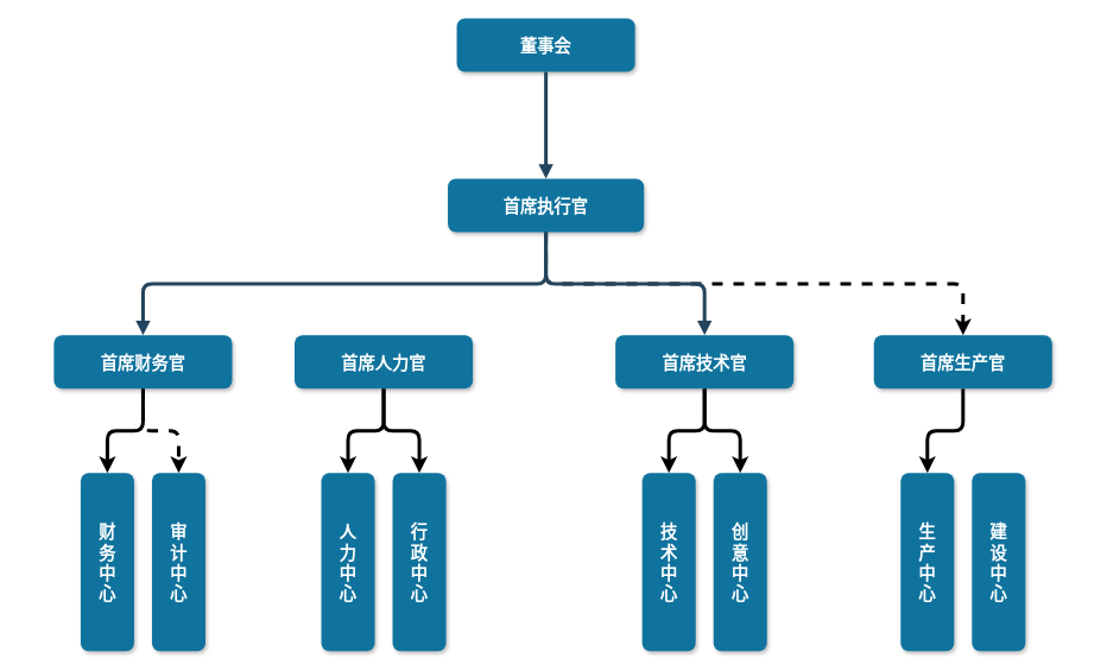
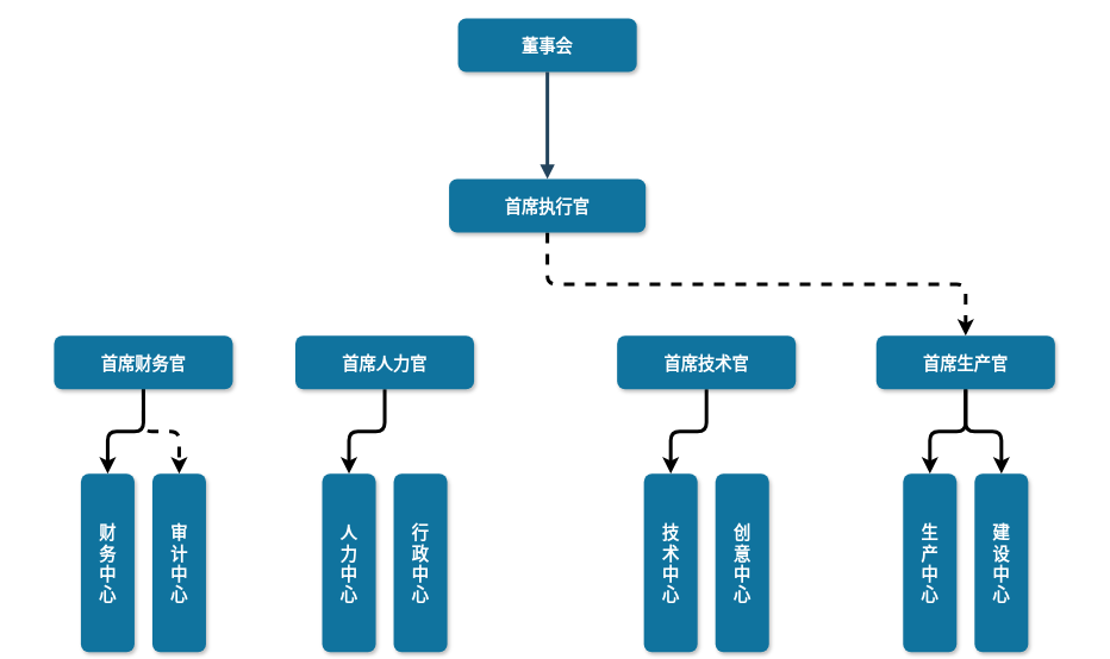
  <mxCell id="0" />
  <mxCell id="1" parent="0" />
  <mxCell id="2" value="董事会" style="rounded=1;fillColor=#10739E;strokeColor=none;shadow=1;gradientColor=none;fontStyle=1;fontColor=#FFFFFF;fontSize=19;" parent="1" vertex="1"><mxGeometry x="512" y="20" width="200" height="60" as="geometry" /></mxCell>
  <mxCell id="3" style="edgeStyle=orthogonalEdgeStyle;rounded=1;orthogonalLoop=1;jettySize=auto;html=1;exitX=0.5;exitY=1;exitDx=0;exitDy=0;entryX=0.5;entryY=0;entryDx=0;entryDy=0;strokeWidth=4;fontSize=19;dashed=1;" edge="1" parent="1" source="4" target="19"><mxGeometry relative="1" as="geometry" /></mxCell>
  <mxCell id="4" value="首席执行官" style="rounded=1;fillColor=#10739E;strokeColor=none;shadow=1;gradientColor=none;fontStyle=1;fontColor=#FFFFFF;fontSize=19;" parent="1" vertex="1"><mxGeometry x="502" y="200" width="220" height="60" as="geometry" /></mxCell>
  <mxCell id="5" style="edgeStyle=orthogonalEdgeStyle;rounded=1;orthogonalLoop=1;jettySize=auto;html=1;exitX=0.5;exitY=1;exitDx=0;exitDy=0;entryX=0;entryY=0.5;entryDx=0;entryDy=0;strokeWidth=4;fontSize=19;" edge="1" parent="1" source="7" target="20"><mxGeometry relative="1" as="geometry" /></mxCell>
  <mxCell id="6" style="edgeStyle=orthogonalEdgeStyle;rounded=1;orthogonalLoop=1;jettySize=auto;html=1;exitX=0.5;exitY=1;exitDx=0;exitDy=0;entryX=0;entryY=0.5;entryDx=0;entryDy=0;strokeWidth=4;fontSize=19;dashed=1;" edge="1" parent="1" source="7" target="21"><mxGeometry relative="1" as="geometry" /></mxCell>
  <mxCell id="7" value="首席财务官" style="rounded=1;fillColor=#10739E;strokeColor=none;shadow=1;gradientColor=none;fontStyle=1;fontColor=#FFFFFF;fontSize=19;" parent="1" vertex="1"><mxGeometry x="60" y="375.5" width="200" height="60" as="geometry" /></mxCell>
  <mxCell id="8" style="edgeStyle=orthogonalEdgeStyle;rounded=1;orthogonalLoop=1;jettySize=auto;html=1;exitX=0.5;exitY=1;exitDx=0;exitDy=0;entryX=0;entryY=0.5;entryDx=0;entryDy=0;strokeWidth=4;fontSize=19;" edge="1" parent="1" source="10" target="22"><mxGeometry relative="1" as="geometry" /></mxCell>
- <mxCell id="9" style="edgeStyle=orthogonalEdgeStyle;rounded=1;orthogonalLoop=1;jettySize=auto;html=1;exitX=0.5;exitY=1;exitDx=0;exitDy=0;entryX=0;entryY=0.5;entryDx=0;entryDy=0;strokeWidth=4;fontSize=19;" edge="1" parent="1" source="10" target="23"><mxGeometry relative="1" as="geometry" /></mxCell>
  <mxCell id="10" value="首席人力官" style="rounded=1;fillColor=#10739E;strokeColor=none;shadow=1;gradientColor=none;fontStyle=1;fontColor=#FFFFFF;fontSize=19;" parent="1" vertex="1"><mxGeometry x="330" y="375.5" width="200" height="60" as="geometry" /></mxCell>
  <mxCell id="11" style="edgeStyle=orthogonalEdgeStyle;rounded=1;orthogonalLoop=1;jettySize=auto;html=1;exitX=0.5;exitY=1;exitDx=0;exitDy=0;entryX=0;entryY=0.5;entryDx=0;entryDy=0;strokeWidth=4;fontSize=19;" edge="1" parent="1" source="13" target="24"><mxGeometry relative="1" as="geometry" /></mxCell>
- <mxCell id="12" style="edgeStyle=orthogonalEdgeStyle;rounded=1;orthogonalLoop=1;jettySize=auto;html=1;exitX=0.5;exitY=1;exitDx=0;exitDy=0;entryX=0;entryY=0.5;entryDx=0;entryDy=0;strokeWidth=4;fontSize=19;" edge="1" parent="1" source="13" target="27"><mxGeometry relative="1" as="geometry" /></mxCell>
  <mxCell id="13" value="首席技术官" style="rounded=1;fillColor=#10739E;strokeColor=none;shadow=1;gradientColor=none;fontStyle=1;fontColor=#FFFFFF;fontSize=19;" parent="1" vertex="1"><mxGeometry x="690" y="375.5" width="200" height="60" as="geometry" /></mxCell>
  <mxCell id="14" value="" style="edgeStyle=elbowEdgeStyle;elbow=vertical;strokeWidth=4;endArrow=block;endFill=1;fontStyle=1;strokeColor=#23445D;fontSize=19;" parent="1" source="2" target="4" edge="1"><mxGeometry x="22" y="165.5" width="100" height="100" as="geometry"><mxPoint x="-138" y="125.5" as="sourcePoint" /><mxPoint x="-38" y="25.5" as="targetPoint" /></mxGeometry></mxCell>
- <mxCell id="15" value="" style="edgeStyle=elbowEdgeStyle;elbow=vertical;strokeWidth=4;endArrow=block;endFill=1;fontStyle=1;strokeColor=#23445D;fontSize=19;" parent="1" source="4" target="7" edge="1"><mxGeometry x="22" y="165.5" width="100" height="100" as="geometry"><mxPoint x="-138" y="125.5" as="sourcePoint" /><mxPoint x="-38" y="25.5" as="targetPoint" /></mxGeometry></mxCell>
- <mxCell id="16" value="" style="edgeStyle=elbowEdgeStyle;elbow=vertical;strokeWidth=4;endArrow=block;endFill=1;fontStyle=1;strokeColor=#23445D;fontSize=19;" parent="1" source="4" target="13" edge="1"><mxGeometry x="22" y="165.5" width="100" height="100" as="geometry"><mxPoint x="-138" y="125.5" as="sourcePoint" /><mxPoint x="-38" y="25.5" as="targetPoint" /></mxGeometry></mxCell>
  <mxCell id="17" style="edgeStyle=orthogonalEdgeStyle;rounded=1;orthogonalLoop=1;jettySize=auto;html=1;exitX=0.5;exitY=1;exitDx=0;exitDy=0;entryX=0;entryY=0.5;entryDx=0;entryDy=0;strokeWidth=4;fontSize=19;" edge="1" parent="1" source="19" target="25"><mxGeometry relative="1" as="geometry" /></mxCell>
+ <mxCell id="18" style="edgeStyle=orthogonalEdgeStyle;rounded=1;orthogonalLoop=1;jettySize=auto;html=1;exitX=0.5;exitY=1;exitDx=0;exitDy=0;entryX=0;entryY=0.5;entryDx=0;entryDy=0;strokeWidth=4;fontSize=19;" edge="1" parent="1" source="19" target="26"><mxGeometry relative="1" as="geometry" /></mxCell>
  <mxCell id="19" value="首席生产官" style="rounded=1;fillColor=#10739E;strokeColor=none;shadow=1;gradientColor=none;fontStyle=1;fontColor=#FFFFFF;fontSize=19;" vertex="1" parent="1"><mxGeometry x="980" y="375.5" width="200" height="60" as="geometry" /></mxCell>
  <mxCell id="20" value="财&#10;务&#10;中&#10;心" style="rounded=1;fillColor=#10739E;strokeColor=none;shadow=1;gradientColor=none;fontStyle=1;fontColor=#FFFFFF;fontSize=19;rotation=90;horizontal=0;" vertex="1" parent="1"><mxGeometry x="20" y="600" width="200" height="60" as="geometry" /></mxCell>
  <mxCell id="21" value="审&#10;计&#10;中&#10;心" style="rounded=1;fillColor=#10739E;strokeColor=none;shadow=1;gradientColor=none;fontStyle=1;fontColor=#FFFFFF;fontSize=19;rotation=90;horizontal=0;" vertex="1" parent="1"><mxGeometry x="100" y="600" width="200" height="60" as="geometry" /></mxCell>
  <mxCell id="22" value="人&#10;力&#10;中&#10;心" style="rounded=1;fillColor=#10739E;strokeColor=none;shadow=1;gradientColor=none;fontStyle=1;fontColor=#FFFFFF;fontSize=19;rotation=90;horizontal=0;" vertex="1" parent="1"><mxGeometry x="290" y="600" width="200" height="60" as="geometry" /></mxCell>
  <mxCell id="23" value="行&#10;政&#10;中&#10;心" style="rounded=1;fillColor=#10739E;strokeColor=none;shadow=1;gradientColor=none;fontStyle=1;fontColor=#FFFFFF;fontSize=19;rotation=90;horizontal=0;" vertex="1" parent="1"><mxGeometry x="370" y="600" width="200" height="60" as="geometry" /></mxCell>
  <mxCell id="24" value="技&#10;术&#10;中&#10;心" style="rounded=1;fillColor=#10739E;strokeColor=none;shadow=1;gradientColor=none;fontStyle=1;fontColor=#FFFFFF;fontSize=19;rotation=90;horizontal=0;" vertex="1" parent="1"><mxGeometry x="650" y="600" width="200" height="60" as="geometry" /></mxCell>
  <mxCell id="25" value="生&#10;产&#10;中&#10;心" style="rounded=1;fillColor=#10739E;strokeColor=none;shadow=1;gradientColor=none;fontStyle=1;fontColor=#FFFFFF;fontSize=19;rotation=90;horizontal=0;" vertex="1" parent="1"><mxGeometry x="940" y="600" width="200" height="60" as="geometry" /></mxCell>
  <mxCell id="26" value="建&#10;设&#10;中&#10;心" style="rounded=1;fillColor=#10739E;strokeColor=none;shadow=1;gradientColor=none;fontStyle=1;fontColor=#FFFFFF;fontSize=19;rotation=90;horizontal=0;" vertex="1" parent="1"><mxGeometry x="1020" y="600" width="200" height="60" as="geometry" /></mxCell>
  <mxCell id="27" value="创&#10;意&#10;中&#10;心" style="rounded=1;fillColor=#10739E;strokeColor=none;shadow=1;gradientColor=none;fontStyle=1;fontColor=#FFFFFF;fontSize=19;rotation=90;horizontal=0;" vertex="1" parent="1"><mxGeometry x="730" y="600" width="200" height="60" as="geometry" /></mxCell>
